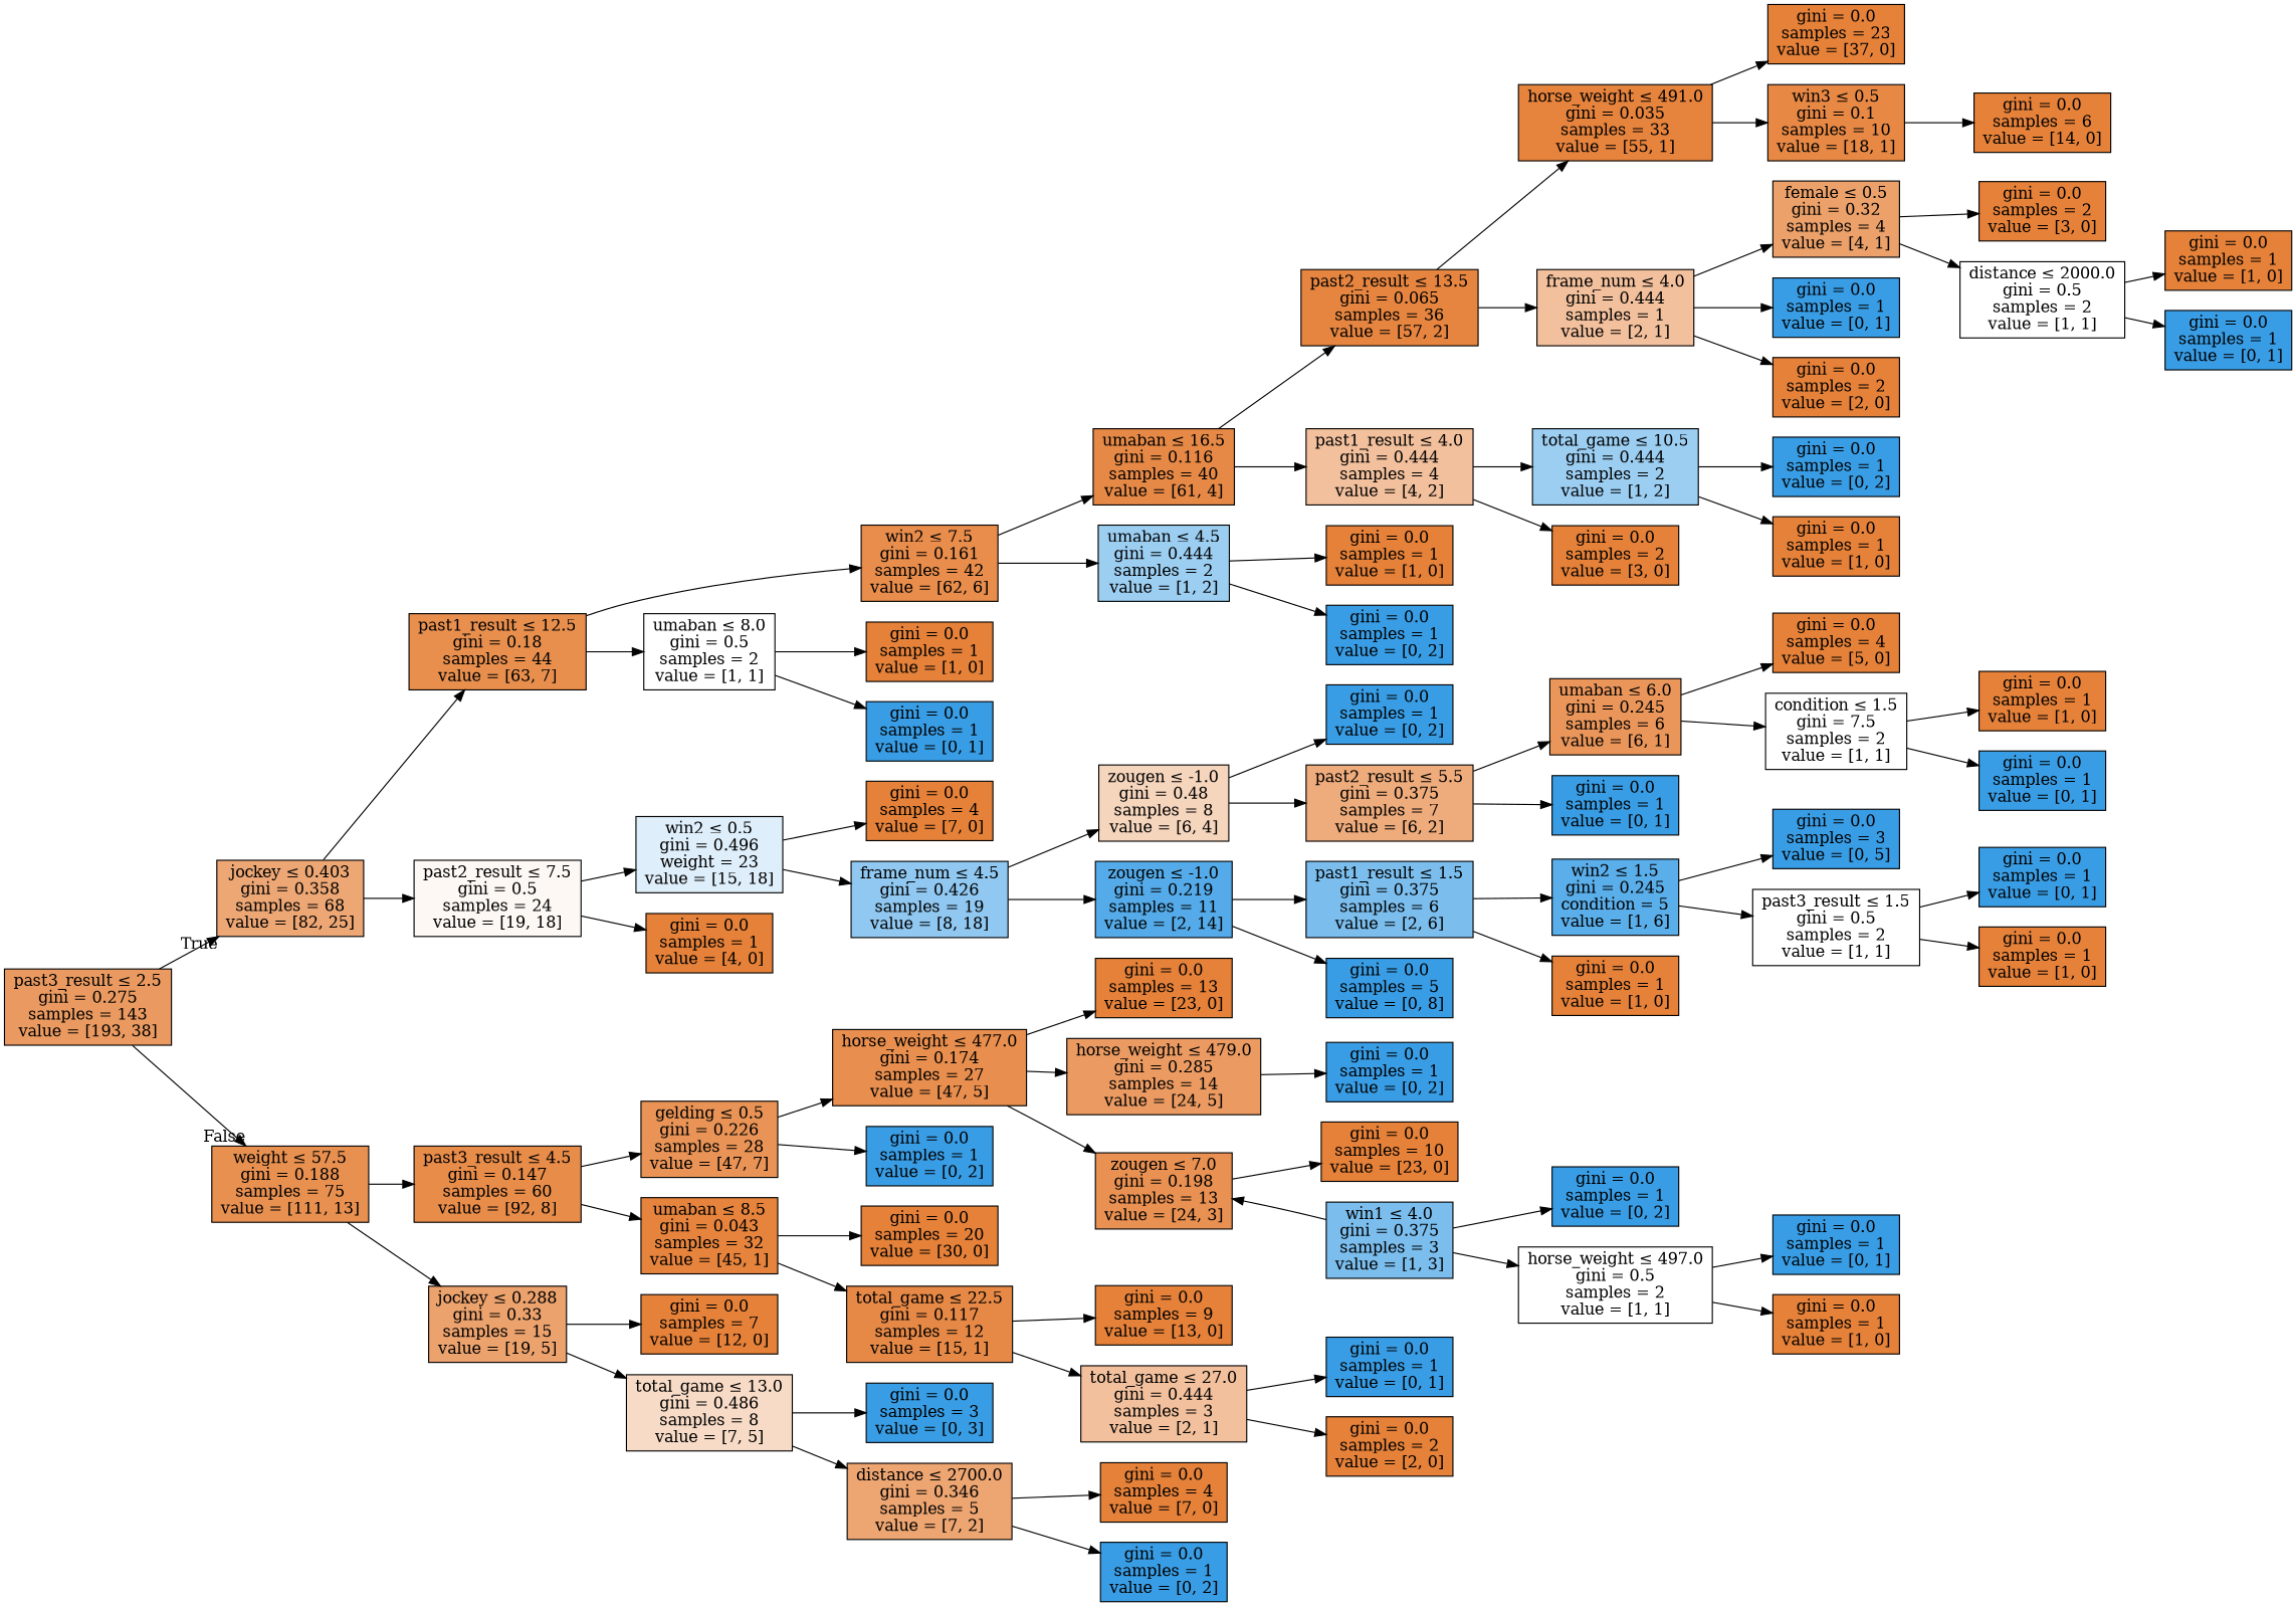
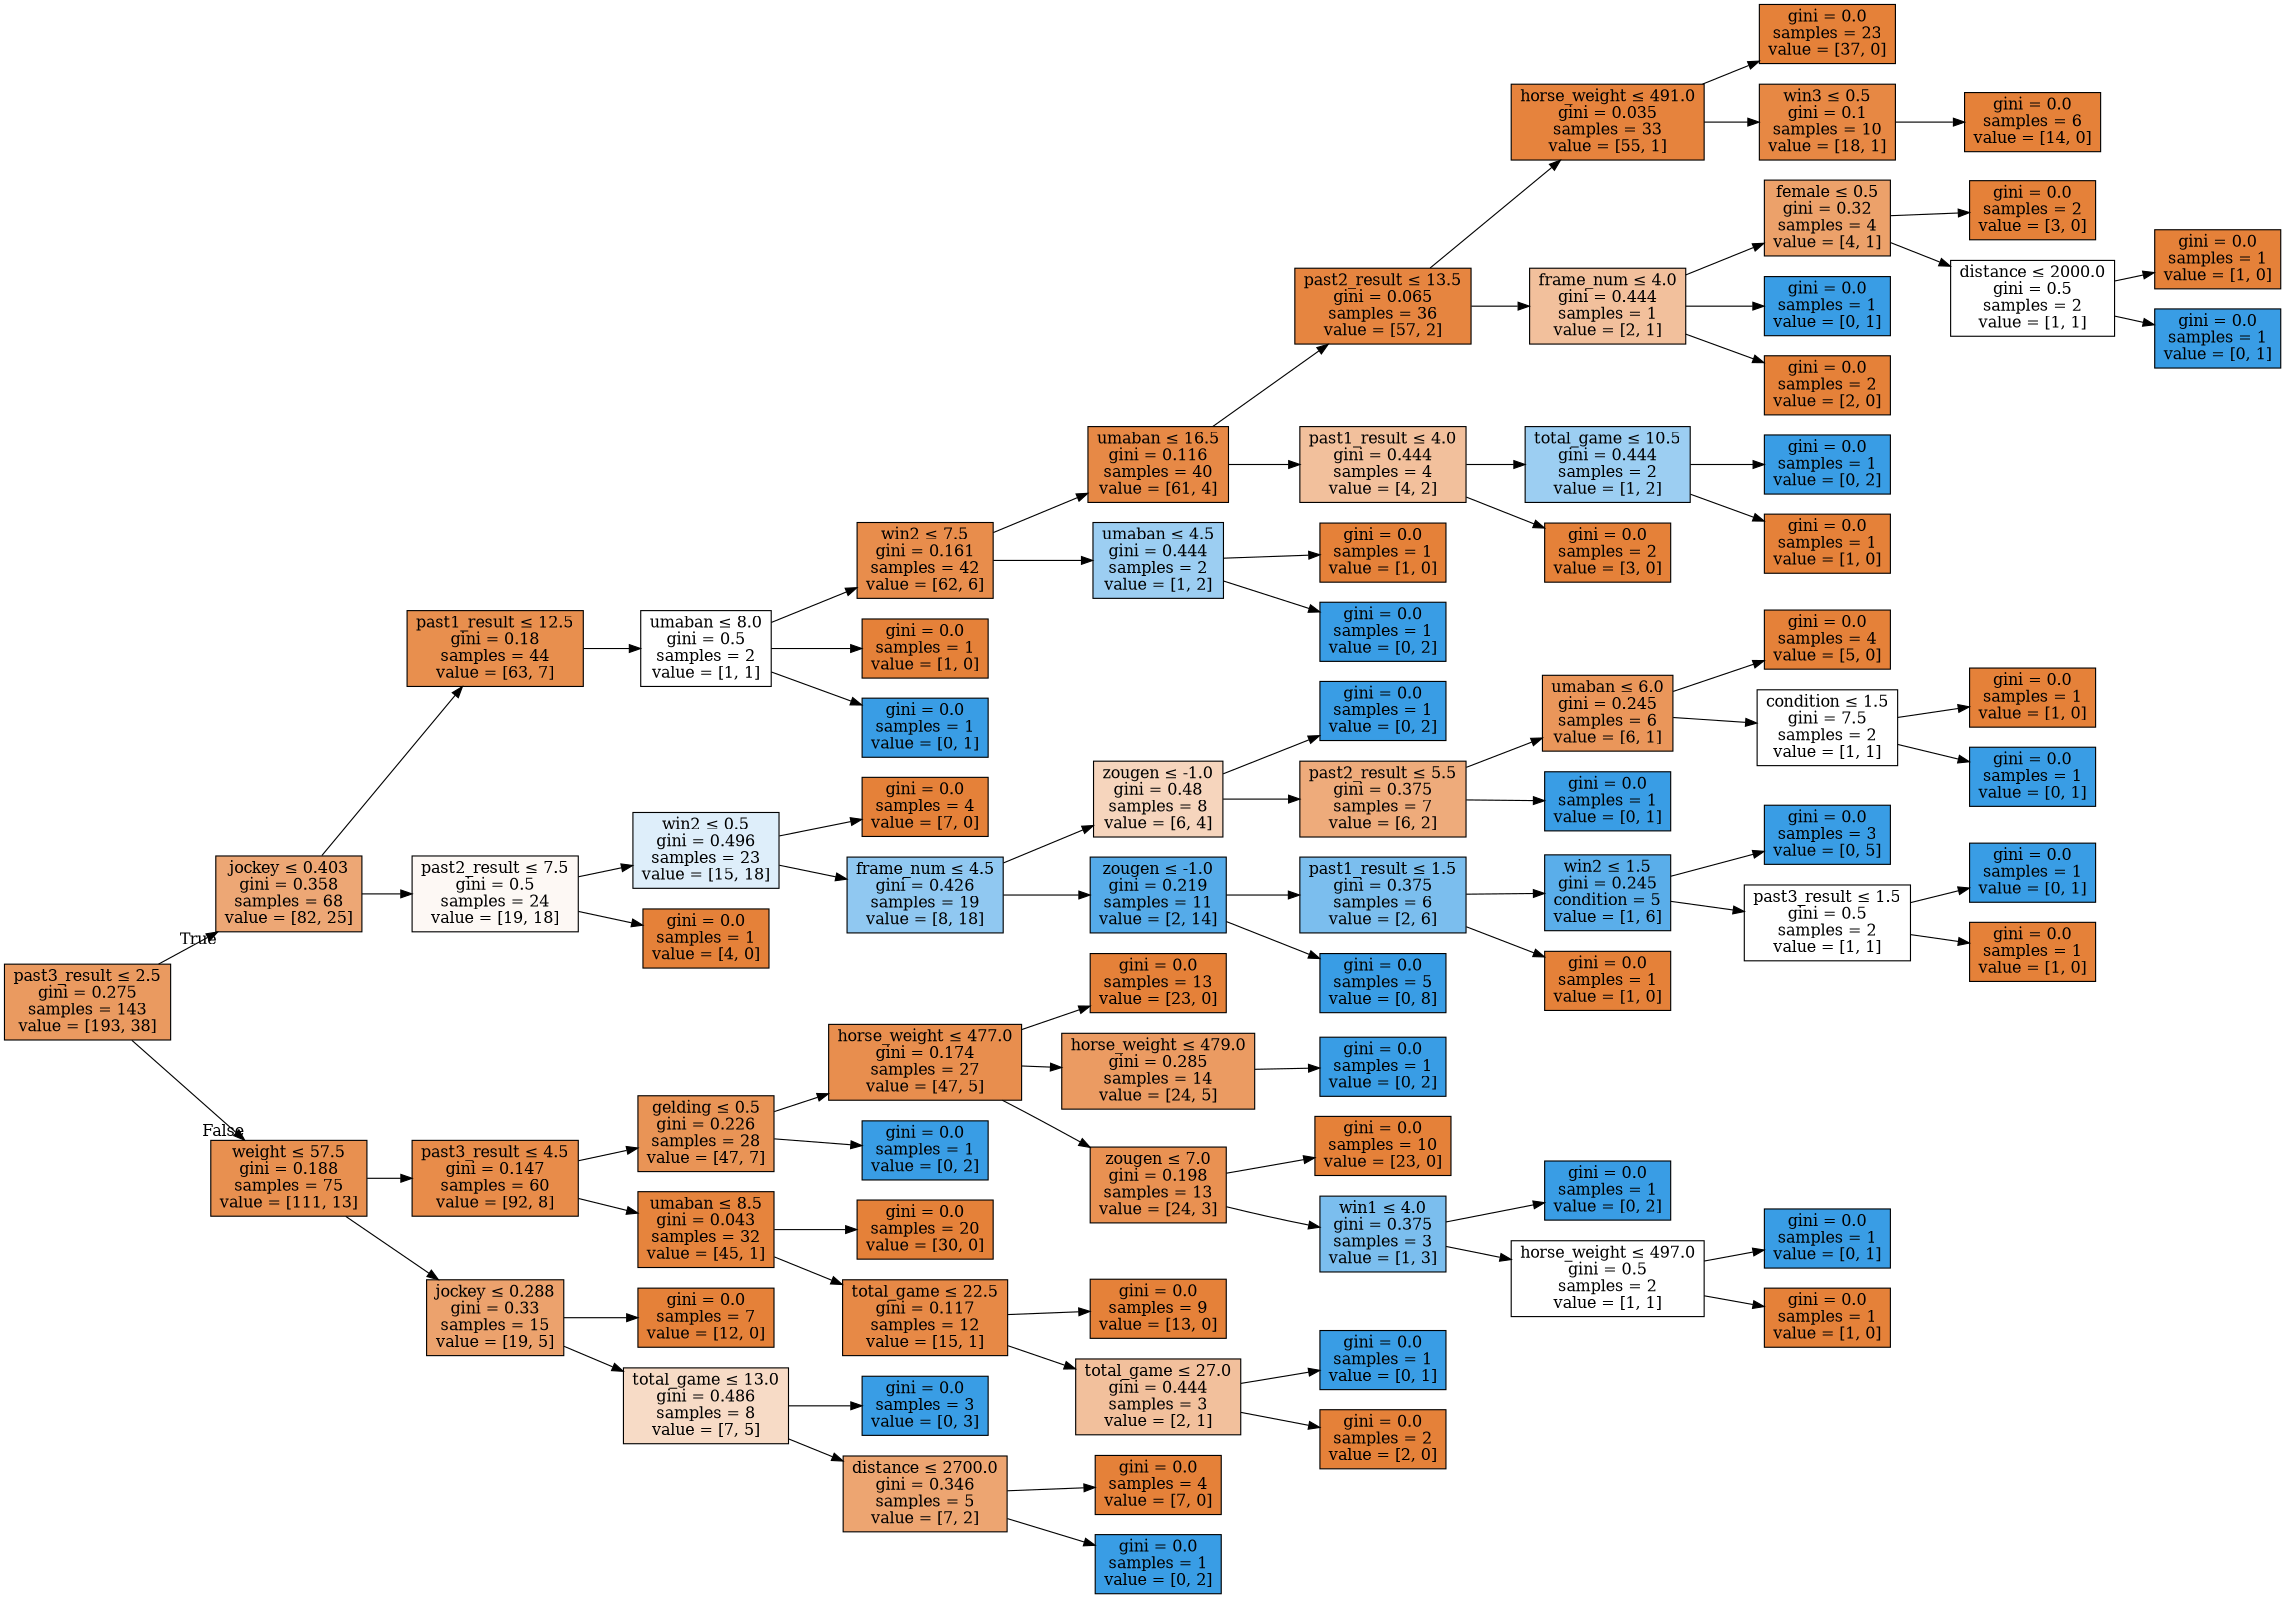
  digraph {
    rankdir=LR
    node [color=black fillcolor="#e58139ff" shape=box style=filled]
    n1 [fillcolor="#e58139cd" label=<past3_result &le; 2.5<br/>gini = 0.275<br/>samples = 143<br/>value = [193, 38]>]
    n2 [fillcolor="#e58139b1" label=<jockey &le; 0.403<br/>gini = 0.358<br/>samples = 68<br/>value = [82, 25]>]
    n3 [fillcolor="#e58139e1" label=<weight &le; 57.5<br/>gini = 0.188<br/>samples = 75<br/>value = [111, 13]>]
    n4 [fillcolor="#e58139e3" label=<past1_result &le; 12.5<br/>gini = 0.18<br/>samples = 44<br/>value = [63, 7]>]
    n5 [fillcolor="#e581390d" label=<past2_result &le; 7.5<br/>gini = 0.5<br/>samples = 24<br/>value = [19, 18]>]
    n6 [fillcolor="#e58139e9" label=<past3_result &le; 4.5<br/>gini = 0.147<br/>samples = 60<br/>value = [92, 8]>]
    n7 [fillcolor="#e58139bc" label=<jockey &le; 0.288<br/>gini = 0.33<br/>samples = 15<br/>value = [19, 5]>]
    n8 [fillcolor="#e58139e6" label=<win2 &le; 7.5<br/>gini = 0.161<br/>samples = 42<br/>value = [62, 6]>]
    n9 [fillcolor="#e5813900" label=<umaban &le; 8.0<br/>gini = 0.5<br/>samples = 2<br/>value = [1, 1]>]
-   n10 [fillcolor="#399de52a" label=<win2 &le; 0.5<br/>gini = 0.496<br/>weight = 23<br/>value = [15, 18]>]
+   n10 [fillcolor="#399de52a" label=<win2 &le; 0.5<br/>gini = 0.496<br/>samples = 23<br/>value = [15, 18]>]
    n11 [label=<gini = 0.0<br/>samples = 1<br/>value = [4, 0]>]
    n12 [fillcolor="#e58139ee" label=<umaban &le; 16.5<br/>gini = 0.116<br/>samples = 40<br/>value = [61, 4]>]
    n13 [fillcolor="#399de57f" label=<umaban &le; 4.5<br/>gini = 0.444<br/>samples = 2<br/>value = [1, 2]>]
    n14 [label=<gini = 0.0<br/>samples = 1<br/>value = [1, 0]>]
    n15 [fillcolor="#399de5ff" label=<gini = 0.0<br/>samples = 1<br/>value = [0, 1]>]
    n16 [fillcolor="#e58139f6" label=<past2_result &le; 13.5<br/>gini = 0.065<br/>samples = 36<br/>value = [57, 2]>]
    n17 [fillcolor="#e581397f" label=<past1_result &le; 4.0<br/>gini = 0.444<br/>samples = 4<br/>value = [4, 2]>]
    n18 [label=<gini = 0.0<br/>samples = 1<br/>value = [1, 0]>]
    n19 [fillcolor="#399de5ff" label=<gini = 0.0<br/>samples = 1<br/>value = [0, 2]>]
    n20 [fillcolor="#e58139fa" label=<horse_weight &le; 491.0<br/>gini = 0.035<br/>samples = 33<br/>value = [55, 1]>]
    n21 [fillcolor="#e581397f" label=<frame_num &le; 4.0<br/>gini = 0.444<br/>samples = 1<br/>value = [2, 1]>]
    n22 [fillcolor="#399de57f" label=<total_game &le; 10.5<br/>gini = 0.444<br/>samples = 2<br/>value = [1, 2]>]
    n23 [label=<gini = 0.0<br/>samples = 2<br/>value = [3, 0]>]
    n24 [label=<gini = 0.0<br/>samples = 23<br/>value = [37, 0]>]
    n25 [fillcolor="#e58139f1" label=<win3 &le; 0.5<br/>gini = 0.1<br/>samples = 10<br/>value = [18, 1]>]
    n26 [fillcolor="#e58139bf" label=<female &le; 0.5<br/>gini = 0.32<br/>samples = 4<br/>value = [4, 1]>]
    n27 [fillcolor="#399de5ff" label=<gini = 0.0<br/>samples = 1<br/>value = [0, 1]>]
    n28 [label=<gini = 0.0<br/>samples = 2<br/>value = [2, 0]>]
    n29 [label=<gini = 0.0<br/>samples = 6<br/>value = [14, 0]>]
    n30 [label=<gini = 0.0<br/>samples = 2<br/>value = [3, 0]>]
    n31 [fillcolor="#e5813900" label=<distance &le; 2000.0<br/>gini = 0.5<br/>samples = 2<br/>value = [1, 1]>]
    n32 [label=<gini = 0.0<br/>samples = 1<br/>value = [1, 0]>]
    n33 [fillcolor="#399de5ff" label=<gini = 0.0<br/>samples = 1<br/>value = [0, 1]>]
    n34 [fillcolor="#399de5ff" label=<gini = 0.0<br/>samples = 1<br/>value = [0, 2]>]
    n35 [label=<gini = 0.0<br/>samples = 1<br/>value = [1, 0]>]
    n36 [label=<gini = 0.0<br/>samples = 4<br/>value = [7, 0]>]
    n37 [fillcolor="#399de58e" label=<frame_num &le; 4.5<br/>gini = 0.426<br/>samples = 19<br/>value = [8, 18]>]
    n38 [fillcolor="#e5813955" label=<zougen &le; -1.0<br/>gini = 0.48<br/>samples = 8<br/>value = [6, 4]>]
    n39 [fillcolor="#399de5db" label=<zougen &le; -1.0<br/>gini = 0.219<br/>samples = 11<br/>value = [2, 14]>]
    n40 [fillcolor="#399de5ff" label=<gini = 0.0<br/>samples = 1<br/>value = [0, 2]>]
    n41 [fillcolor="#e58139aa" label=<past2_result &le; 5.5<br/>gini = 0.375<br/>samples = 7<br/>value = [6, 2]>]
    n42 [fillcolor="#399de5aa" label=<past1_result &le; 1.5<br/>gini = 0.375<br/>samples = 6<br/>value = [2, 6]>]
    n43 [fillcolor="#399de5ff" label=<gini = 0.0<br/>samples = 5<br/>value = [0, 8]>]
    n44 [fillcolor="#e58139d4" label=<umaban &le; 6.0<br/>gini = 0.245<br/>samples = 6<br/>value = [6, 1]>]
    n45 [fillcolor="#399de5ff" label=<gini = 0.0<br/>samples = 1<br/>value = [0, 1]>]
    n46 [label=<gini = 0.0<br/>samples = 4<br/>value = [5, 0]>]
    n47 [fillcolor="#e5813900" label=<condition &le; 1.5<br/>gini = 7.5<br/>samples = 2<br/>value = [1, 1]>]
    n48 [label=<gini = 0.0<br/>samples = 1<br/>value = [1, 0]>]
    n49 [fillcolor="#399de5ff" label=<gini = 0.0<br/>samples = 1<br/>value = [0, 1]>]
    n50 [fillcolor="#399de5d4" label=<win2 &le; 1.5<br/>gini = 0.245<br/>condition = 5<br/>value = [1, 6]>]
    n51 [label=<gini = 0.0<br/>samples = 1<br/>value = [1, 0]>]
    n52 [fillcolor="#399de5ff" label=<gini = 0.0<br/>samples = 3<br/>value = [0, 5]>]
    n53 [fillcolor="#e5813900" label=<past3_result &le; 1.5<br/>gini = 0.5<br/>samples = 2<br/>value = [1, 1]>]
    n54 [fillcolor="#399de5ff" label=<gini = 0.0<br/>samples = 1<br/>value = [0, 1]>]
    n55 [label=<gini = 0.0<br/>samples = 1<br/>value = [1, 0]>]
    n56 [fillcolor="#e58139d9" label=<gelding &le; 0.5<br/>gini = 0.226<br/>samples = 28<br/>value = [47, 7]>]
    n57 [fillcolor="#e58139f9" label=<umaban &le; 8.5<br/>gini = 0.043<br/>samples = 32<br/>value = [45, 1]>]
    n58 [label=<gini = 0.0<br/>samples = 7<br/>value = [12, 0]>]
    n59 [fillcolor="#e5813949" label=<total_game &le; 13.0<br/>gini = 0.486<br/>samples = 8<br/>value = [7, 5]>]
    n60 [fillcolor="#e58139e4" label=<horse_weight &le; 477.0<br/>gini = 0.174<br/>samples = 27<br/>value = [47, 5]>]
    n61 [fillcolor="#399de5ff" label=<gini = 0.0<br/>samples = 1<br/>value = [0, 2]>]
    n62 [label=<gini = 0.0<br/>samples = 20<br/>value = [30, 0]>]
    n63 [fillcolor="#e58139ee" label=<total_game &le; 22.5<br/>gini = 0.117<br/>samples = 12<br/>value = [15, 1]>]
    n64 [label=<gini = 0.0<br/>samples = 13<br/>value = [23, 0]>]
    n65 [fillcolor="#e58139ca" label=<horse_weight &le; 479.0<br/>gini = 0.285<br/>samples = 14<br/>value = [24, 5]>]
    n66 [fillcolor="#e58139df" label=<zougen &le; 7.0<br/>gini = 0.198<br/>samples = 13<br/>value = [24, 3]>]
    n67 [fillcolor="#399de5ff" label=<gini = 0.0<br/>samples = 1<br/>value = [0, 2]>]
    n68 [label=<gini = 0.0<br/>samples = 10<br/>value = [23, 0]>]
    n69 [fillcolor="#399de5aa" label=<win1 &le; 4.0<br/>gini = 0.375<br/>samples = 3<br/>value = [1, 3]>]
    n70 [fillcolor="#399de5ff" label=<gini = 0.0<br/>samples = 1<br/>value = [0, 2]>]
    n71 [fillcolor="#e5813900" label=<horse_weight &le; 497.0<br/>gini = 0.5<br/>samples = 2<br/>value = [1, 1]>]
    n72 [fillcolor="#399de5ff" label=<gini = 0.0<br/>samples = 1<br/>value = [0, 1]>]
    n73 [label=<gini = 0.0<br/>samples = 1<br/>value = [1, 0]>]
    n74 [label=<gini = 0.0<br/>samples = 9<br/>value = [13, 0]>]
    n75 [fillcolor="#e581397f" label=<total_game &le; 27.0<br/>gini = 0.444<br/>samples = 3<br/>value = [2, 1]>]
    n76 [fillcolor="#399de5ff" label=<gini = 0.0<br/>samples = 1<br/>value = [0, 1]>]
    n77 [label=<gini = 0.0<br/>samples = 2<br/>value = [2, 0]>]
    n78 [fillcolor="#399de5ff" label=<gini = 0.0<br/>samples = 3<br/>value = [0, 3]>]
    n79 [fillcolor="#e58139b6" label=<distance &le; 2700.0<br/>gini = 0.346<br/>samples = 5<br/>value = [7, 2]>]
    n80 [label=<gini = 0.0<br/>samples = 4<br/>value = [7, 0]>]
    n81 [fillcolor="#399de5ff" label=<gini = 0.0<br/>samples = 1<br/>value = [0, 2]>]
    n1 -> n2 [headlabel=True labelangle=45 labeldistance=2.5]
    n1 -> n3 [headlabel=False labelangle=-45 labeldistance=2.5]
    n2 -> n4
    n2 -> n5
    n3 -> n6
    n3 -> n7
-   n4 -> n8
+   n9 -> n8
    n4 -> n9
    n5 -> n10
    n5 -> n11
    n6 -> n56
    n6 -> n57
    n7 -> n58
    n7 -> n59
    n8 -> n12
    n8 -> n13
    n9 -> n14
    n9 -> n15
    n10 -> n36
    n10 -> n37
    n12 -> n16
    n12 -> n17
    n13 -> n18
    n13 -> n19
    n16 -> n20
    n16 -> n21
    n17 -> n22
    n17 -> n23
    n20 -> n24
    n20 -> n25
    n21 -> n26
    n21 -> n27
    n21 -> n28
    n22 -> n34
    n22 -> n35
    n25 -> n29
    n26 -> n30
    n26 -> n31
    n31 -> n32
    n31 -> n33
    n37 -> n38
    n37 -> n39
    n38 -> n40
    n38 -> n41
    n39 -> n42
    n39 -> n43
    n41 -> n44
    n41 -> n45
    n42 -> n50
    n42 -> n51
    n44 -> n46
    n44 -> n47
    n47 -> n48
    n47 -> n49
    n50 -> n52
    n50 -> n53
    n53 -> n54
    n53 -> n55
    n56 -> n60
    n56 -> n61
    n57 -> n62
    n57 -> n63
    n59 -> n78
    n59 -> n79
    n60 -> n64
    n60 -> n65
    n60 -> n66
    n63 -> n74
    n63 -> n75
    n65 -> n67
    n66 -> n68
-   n69 -> n66
+   n66 -> n69
    n69 -> n70
    n69 -> n71
    n71 -> n72
    n71 -> n73
    n75 -> n76
    n75 -> n77
    n79 -> n80
    n79 -> n81
  }
